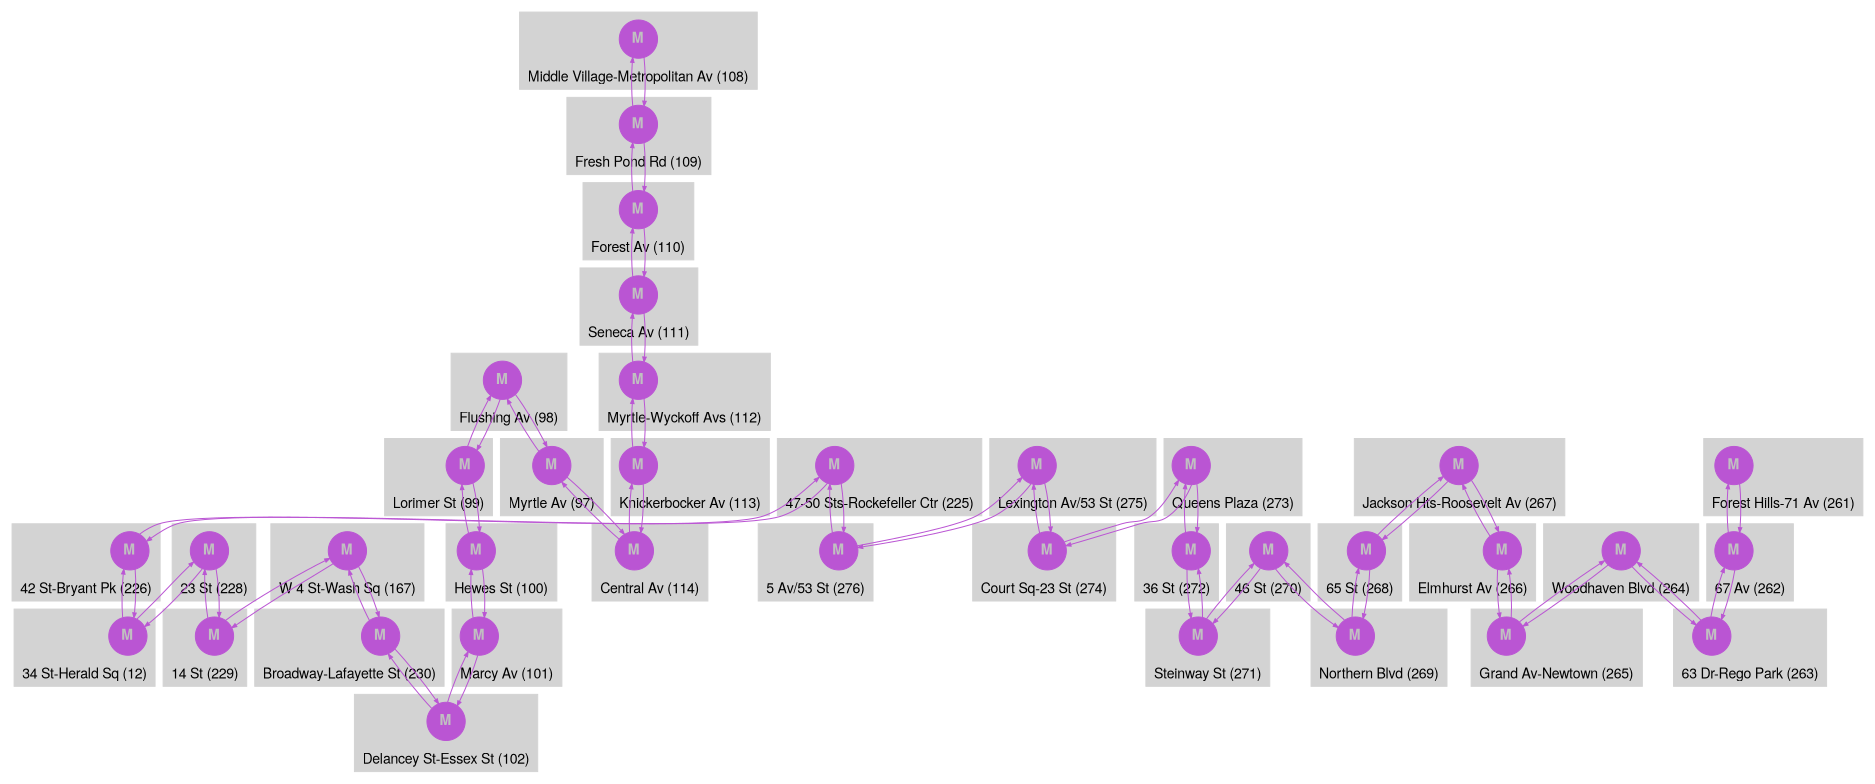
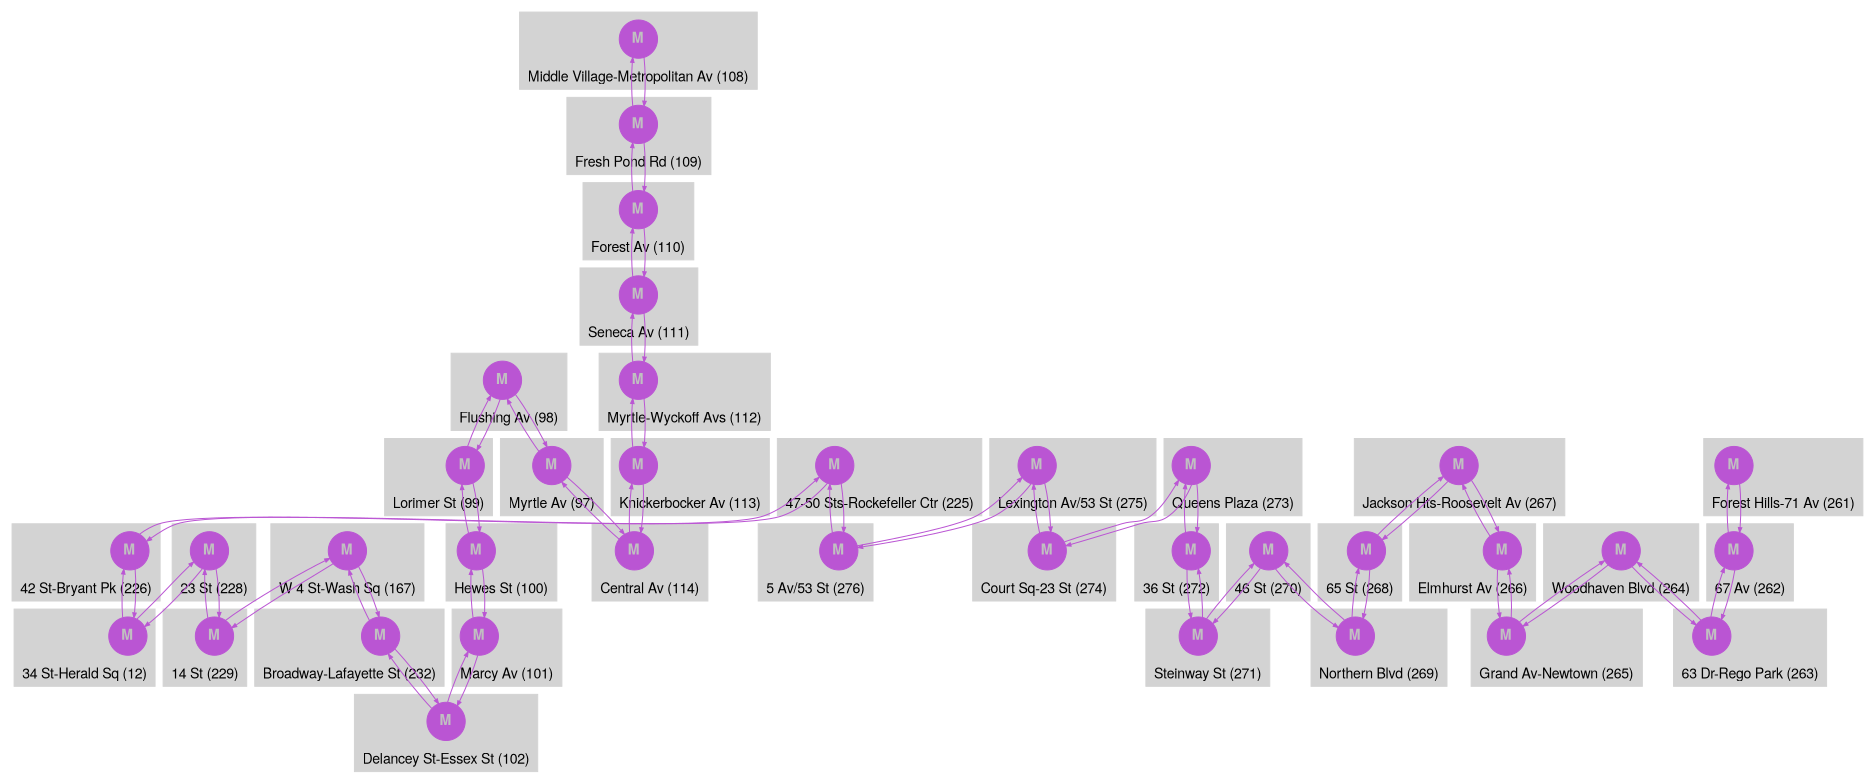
  digraph {
    fontname="Helvetica,Arial,sans-serif"
    node [color=mediumorchid fillcolor=mediumorchid fontcolor=gray fontname="Helvetica,Arial,sans-serif bold" labelloc=c penwidth=1 shape=circle style=filled]
    edge [arrowsize=0.5 color=mediumorchid fontcolor=mediumorchid fontname="Helvetica,Arial,sans-serif" fontsize=8 penwidth=1]
    n1 [label=M]
    n2 [label=M]
    n3 [label=M]
    n4 [label=M]
    n5 [label=M]
    n6 [label=M]
    n7 [label=M]
    n8 [label=M]
    n9 [label=M]
    n10 [label=M]
    n11 [label=M]
    n12 [label=M]
    n13 [label=M]
    n14 [label=M]
    n15 [label=M]
    n16 [label=M]
    n17 [label=M]
    n18 [label=M]
    n19 [label=M]
    n20 [label=M]
    n21 [label=M]
    n22 [label=M]
    n23 [label=M]
    n24 [label=M]
    n25 [label=M]
    n26 [label=M]
    n27 [label=M]
    n28 [label=M]
    n29 [label=M]
    n30 [label=M]
    n31 [label=M]
    n32 [label=M]
    n33 [label=M]
    n34 [label=M]
    n35 [label=M]
    n36 [label=M]
    subgraph cluster_1 {
      color=lightgrey
      label="47-50 Sts-Rockefeller Ctr (225)"
      labelloc=b
      style=filled
      n1
    }
    subgraph cluster_2 {
      color=lightgrey
      label="W 4 St-Wash Sq (167)"
      labelloc=b
      style=filled
      n2
    }
    subgraph cluster_3 {
      color=lightgrey
      label="42 St-Bryant Pk (226)"
      labelloc=b
      style=filled
      n3
    }
    subgraph cluster_4 {
      color=lightgrey
-     label="Broadway-Lafayette St (230)"
+     label="Broadway-Lafayette St (232)"
      labelloc=b
      style=filled
      n4
    }
    subgraph cluster_5 {
      color=lightgrey
      label="Forest Hills-71 Av (261)"
      labelloc=b
      style=filled
      n5
    }
    subgraph cluster_6 {
      color=lightgrey
      label="Jackson Hts-Roosevelt Av (267)"
      labelloc=b
      style=filled
      n6
    }
    subgraph cluster_7 {
      color=lightgrey
      label="Lexington Av/53 St (275)"
      labelloc=b
      style=filled
      n7
    }
    subgraph cluster_8 {
      color=lightgrey
      label="5 Av/53 St (276)"
      labelloc=b
      style=filled
      n8
    }
    subgraph cluster_9 {
      color=lightgrey
      label="Queens Plaza (273)"
      labelloc=b
      style=filled
      n9
    }
    subgraph cluster_10 {
      color=lightgrey
      label="Court Sq-23 St (274)"
      labelloc=b
      style=filled
      n10
    }
    subgraph cluster_11 {
      color=lightgrey
      label="23 St (228)"
      labelloc=b
      style=filled
      n11
    }
    subgraph cluster_12 {
      color=lightgrey
      label="14 St (229)"
      labelloc=b
      style=filled
      n12
    }
    subgraph cluster_13 {
      color=lightgrey
      label="Flushing Av (98)"
      labelloc=b
      style=filled
      n13
    }
    subgraph cluster_14 {
      color=lightgrey
      label="Lorimer St (99)"
      labelloc=b
      style=filled
      n14
    }
    subgraph cluster_15 {
      color=lightgrey
      label="Hewes St (100)"
      labelloc=b
      style=filled
      n15
    }
    subgraph cluster_16 {
      color=lightgrey
      label="Myrtle Av (97)"
      labelloc=b
      style=filled
      n16
    }
    subgraph cluster_17 {
      color=lightgrey
      label="Marcy Av (101)"
      labelloc=b
      style=filled
      n17
    }
    subgraph cluster_18 {
      color=lightgrey
      label="Delancey St-Essex St (102)"
      labelloc=b
      style=filled
      n18
    }
    subgraph cluster_19 {
      color=lightgrey
      label="Middle Village-Metropolitan Av (108)"
      labelloc=b
      style=filled
      n19
    }
    subgraph cluster_20 {
      color=lightgrey
      label="Fresh Pond Rd (109)"
      labelloc=b
      style=filled
      n20
    }
    subgraph cluster_21 {
      color=lightgrey
      label="Forest Av (110)"
      labelloc=b
      style=filled
      n21
    }
    subgraph cluster_22 {
      color=lightgrey
      label="Seneca Av (111)"
      labelloc=b
      style=filled
      n22
    }
    subgraph cluster_23 {
      color=lightgrey
      label="Myrtle-Wyckoff Avs (112)"
      labelloc=b
      style=filled
      n23
    }
    subgraph cluster_24 {
      color=lightgrey
      label="Knickerbocker Av (113)"
      labelloc=b
      style=filled
      n24
    }
    subgraph cluster_25 {
      color=lightgrey
      label="Central Av (114)"
      labelloc=b
      style=filled
      n25
    }
    subgraph cluster_26 {
      color=lightgrey
      label="67 Av (262)"
      labelloc=b
      style=filled
      n26
    }
    subgraph cluster_27 {
      color=lightgrey
      label="63 Dr-Rego Park (263)"
      labelloc=b
      style=filled
      n27
    }
    subgraph cluster_28 {
      color=lightgrey
      label="Woodhaven Blvd (264)"
      labelloc=b
      style=filled
      n28
    }
    subgraph cluster_29 {
      color=lightgrey
      label="Grand Av-Newtown (265)"
      labelloc=b
      style=filled
      n29
    }
    subgraph cluster_30 {
      color=lightgrey
      label="Elmhurst Av (266)"
      labelloc=b
      style=filled
      n30
    }
    subgraph cluster_31 {
      color=lightgrey
      label="65 St (268)"
      labelloc=b
      style=filled
      n31
    }
    subgraph cluster_32 {
      color=lightgrey
      label="Northern Blvd (269)"
      labelloc=b
      style=filled
      n32
    }
    subgraph cluster_33 {
      color=lightgrey
      label="46 St (270)"
      labelloc=b
      style=filled
      n33
    }
    subgraph cluster_34 {
      color=lightgrey
      label="Steinway St (271)"
      labelloc=b
      style=filled
      n34
    }
    subgraph cluster_35 {
      color=lightgrey
      label="36 St (272)"
      labelloc=b
      style=filled
      n35
    }
    subgraph cluster_36 {
      color=lightgrey
      label="34 St-Herald Sq (12)"
      labelloc=b
      style=filled
      n36
    }
    n1 -> n3
    n1 -> n8
    n2 -> n4
    n2 -> n12
    n3 -> n1
    n3 -> n36
    n4 -> n2
    n4 -> n18
    n5 -> n26
    n6 -> n30
    n6 -> n31
    n7 -> n8
    n7 -> n10
    n8 -> n1
    n8 -> n7
    n9 -> n10
    n9 -> n35
    n10 -> n7
    n10 -> n9
    n11 -> n12
    n11 -> n36
    n12 -> n2
    n12 -> n11
    n13 -> n14
    n13 -> n16
    n14 -> n13
    n14 -> n15
    n15 -> n14
    n15 -> n17
    n16 -> n13
    n16 -> n25
    n17 -> n15
    n17 -> n18
    n18 -> n4
    n18 -> n17
    n19 -> n20
    n20 -> n19
    n20 -> n21
    n21 -> n20
    n21 -> n22
    n22 -> n21
    n22 -> n23
    n23 -> n22
    n23 -> n24
    n24 -> n23
    n24 -> n25
    n25 -> n16
    n25 -> n24
    n26 -> n5
    n26 -> n27
    n27 -> n26
    n27 -> n28
    n28 -> n27
    n28 -> n29
    n29 -> n28
    n29 -> n30
    n30 -> n6
    n30 -> n29
    n31 -> n6
    n31 -> n32
    n32 -> n31
    n32 -> n33
    n33 -> n32
    n33 -> n34
    n34 -> n33
    n34 -> n35
    n35 -> n9
    n35 -> n34
    n36 -> n3
    n36 -> n11
  }
